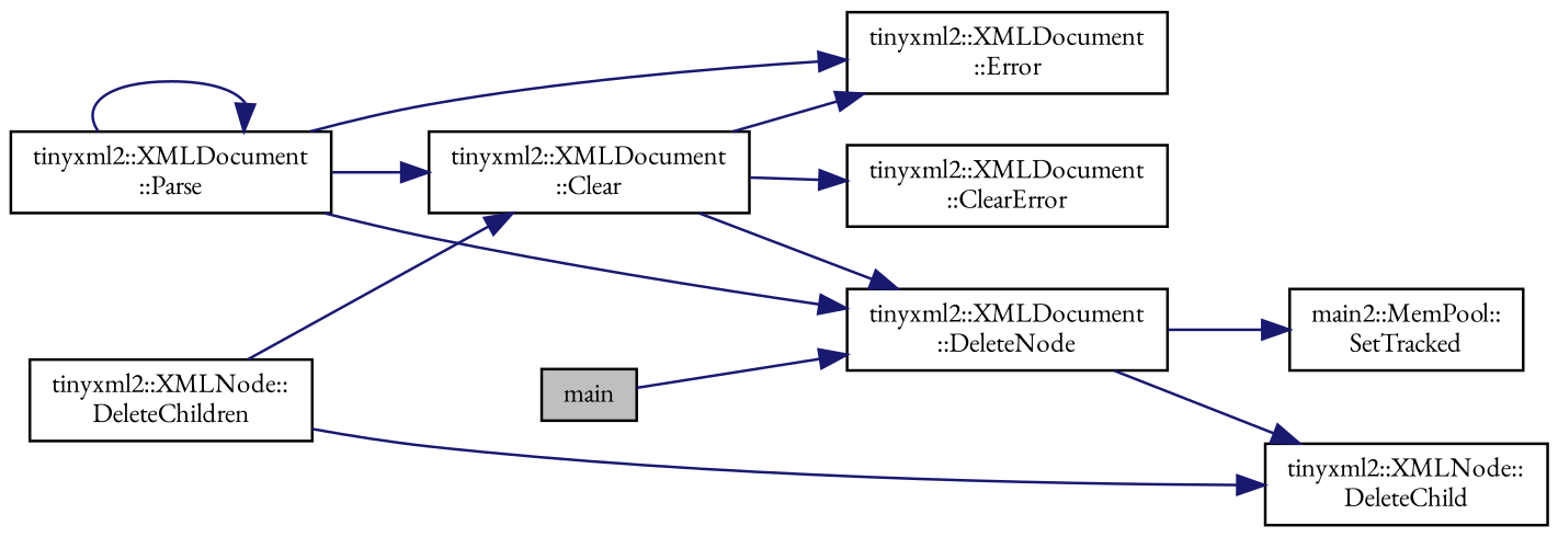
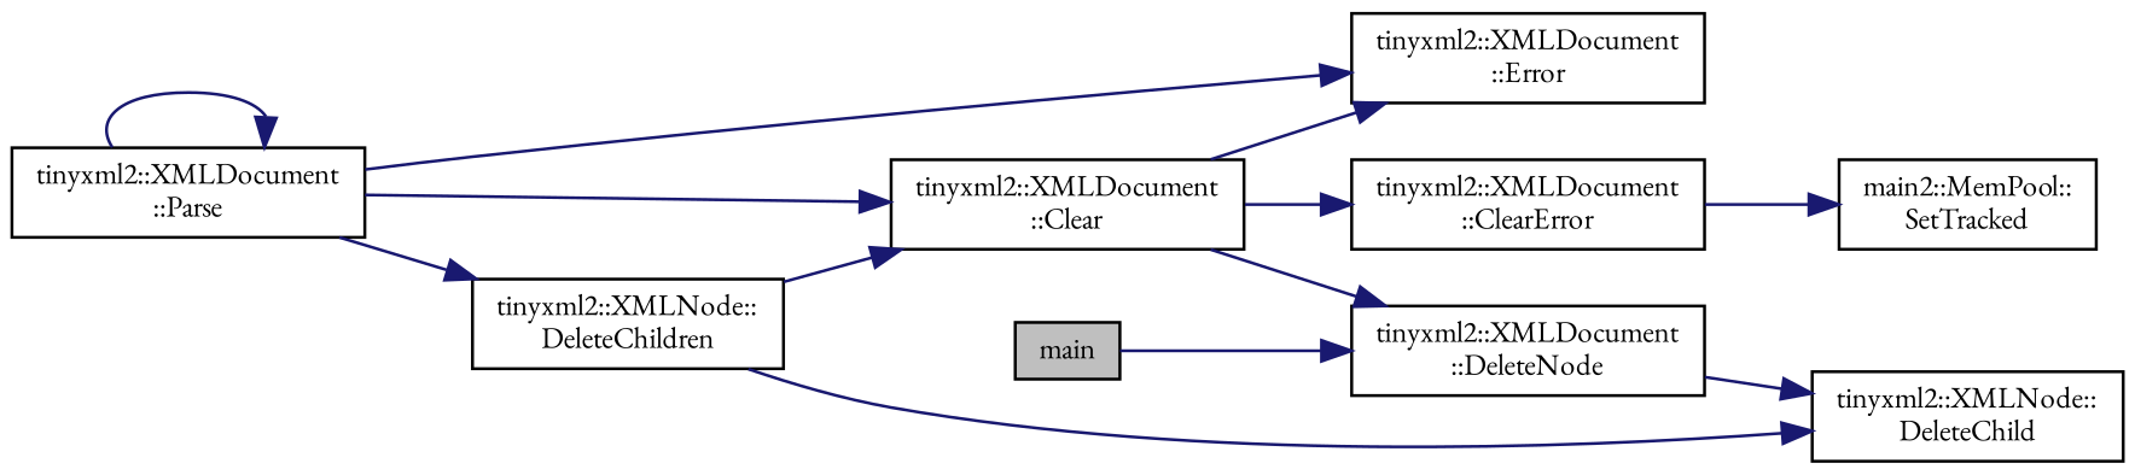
  digraph {
    fontname="EB Garamond"
    rankdir=LR
    node [color=black fillcolor=white fontname="EB Garamond" fontsize=10 shape=record style=filled]
    edge [color=midnightblue fontname="EB Garamond" fontsize=10 labelfontname=Helvetica labelfontsize=10 style=solid]
    n1 [fillcolor=grey75 fontcolor=black height=0.2 label=main width=0.4]
    n2 [height=0.2 label="tinyxml2::XMLDocument\l::DeleteNode" width=0.4]
    n3 [height=0.2 label="tinyxml2::XMLDocument\l::Parse" width=0.4]
    n4 [height=0.2 label="tinyxml2::XMLDocument\l::Clear" width=0.4]
    n5 [height=0.2 label="tinyxml2::XMLNode::\lDeleteChildren" width=0.4]
    n6 [height=0.2 label="tinyxml2::XMLDocument\l::Error" width=0.4]
    n7 [height=0.2 label="tinyxml2::XMLDocument\l::ClearError" width=0.4]
    n8 [height=0.2 label="tinyxml2::XMLNode::\lDeleteChild" width=0.4]
    n9 [height=0.2 label="main2::MemPool::\lSetTracked" width=0.4]
    n1 -> n2
    n2 -> n8
-   n2 -> n9
+   n7 -> n9
    n3 -> n3
    n3 -> n4
-   n3 -> n2
+   n3 -> n5
    n3 -> n6
    n4 -> n2
    n4 -> n6
    n4 -> n7
    n5 -> n4
    n5 -> n8
  }
